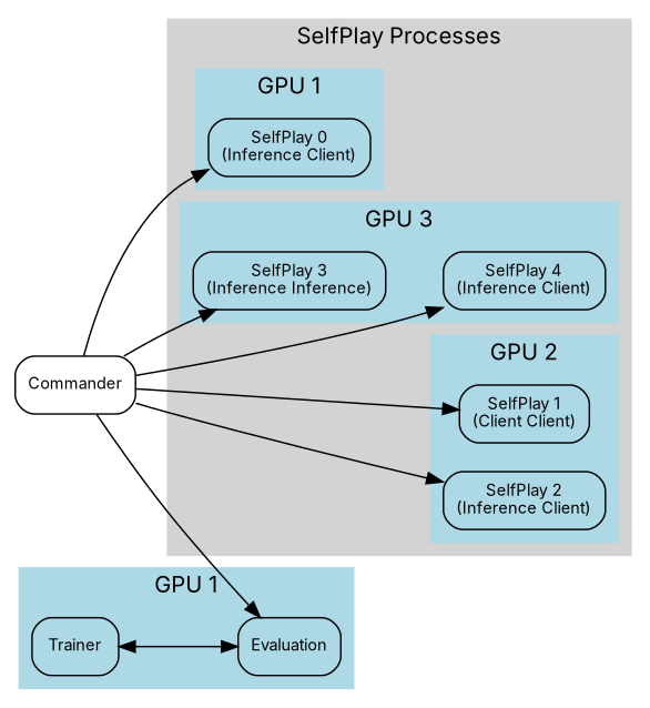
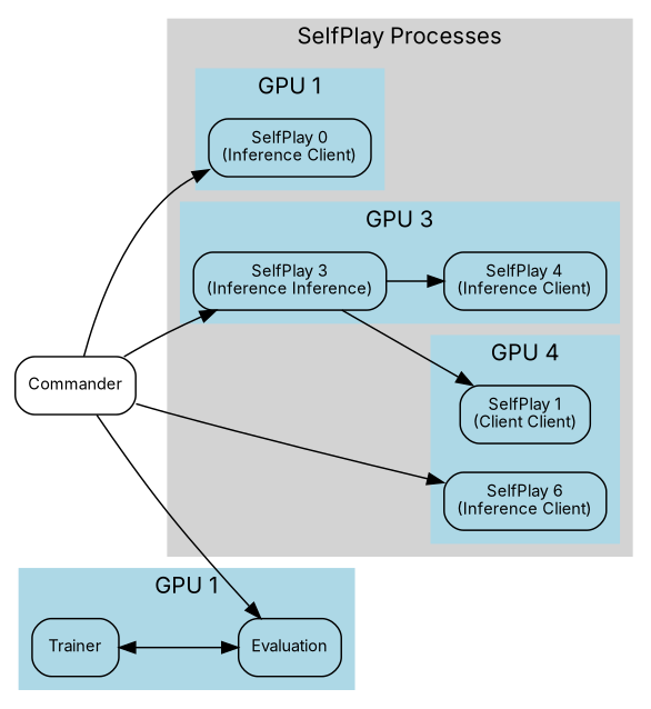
  digraph {
    fontname=Inter
    rankdir=LR
    node [fontname=Inter fontsize=10 shape=box style=rounded]
    edge [fontname=Inter]
    n1 [label="SelfPlay 0\n(Inference Client)"]
    n2 [label="SelfPlay 1\n(Client Client)"]
-   n3 [label="SelfPlay 2\n(Inference Client)"]
+   n3 [label="SelfPlay 6\n(Inference Client)"]
    n4 [label="SelfPlay 3\n(Inference Inference)"]
    n5 [label="SelfPlay 4\n(Inference Client)"]
    n6 [label=Evaluation]
    n7 [label=Trainer]
    n8 [label=Commander]
    subgraph cluster_1 {
      color=lightgrey
      label="SelfPlay Processes"
      style=filled
      subgraph cluster_2 {
        color=lightblue
        label="GPU 1"
        style=filled
        n1
      }
      subgraph cluster_3 {
        color=lightblue
-       label="GPU 2"
+       label="GPU 4"
        style=filled
        n2
        n3
      }
      subgraph cluster_4 {
        color=lightblue
        label="GPU 3"
        style=filled
        n4
        n5
      }
    }
    subgraph cluster_5 {
      color=lightblue
      label="GPU 1"
      style=filled
      n6
      n7
    }
    n7 -> n6 [dir=both]
    n8 -> n1
-   n8 -> n2
+   n4 -> n2
    n8 -> n3
    n8 -> n4
-   n8 -> n5
+   n4 -> n5
    n8 -> n6
  }
